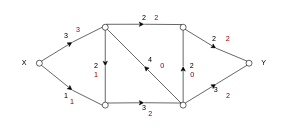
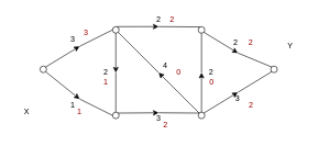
  <mxCell id="0" />
  <mxCell id="1" parent="0" />
  <mxCell id="2" value="" style="ellipse;whiteSpace=wrap;html=1;aspect=fixed;" vertex="1" parent="1"><mxGeometry x="170" y="40" width="10" height="10" as="geometry" /></mxCell>
  <mxCell id="3" value="" style="ellipse;whiteSpace=wrap;html=1;aspect=fixed;" vertex="1" parent="1"><mxGeometry x="170" y="170" width="10" height="10" as="geometry" /></mxCell>
  <mxCell id="4" value="" style="ellipse;whiteSpace=wrap;html=1;aspect=fixed;" vertex="1" parent="1"><mxGeometry x="300" y="40" width="10" height="10" as="geometry" /></mxCell>
  <mxCell id="5" value="" style="ellipse;whiteSpace=wrap;html=1;aspect=fixed;" vertex="1" parent="1"><mxGeometry x="60" y="100" width="10" height="10" as="geometry" /></mxCell>
  <mxCell id="6" value="" style="ellipse;whiteSpace=wrap;html=1;aspect=fixed;" vertex="1" parent="1"><mxGeometry x="410" y="100" width="10" height="10" as="geometry" /></mxCell>
  <mxCell id="7" value="" style="ellipse;whiteSpace=wrap;html=1;aspect=fixed;" vertex="1" parent="1"><mxGeometry x="300" y="170" width="10" height="10" as="geometry" /></mxCell>
  <mxCell id="8" value="" style="endArrow=classic;html=1;exitX=1;exitY=0;exitDx=0;exitDy=0;" edge="1" parent="1" source="5"><mxGeometry width="50" height="50" relative="1" as="geometry"><mxPoint x="70" y="110" as="sourcePoint" /><mxPoint x="120" y="70" as="targetPoint" /></mxGeometry></mxCell>
  <mxCell id="9" value="" style="endArrow=classic;html=1;exitX=1;exitY=1;exitDx=0;exitDy=0;" edge="1" parent="1" source="5"><mxGeometry width="50" height="50" relative="1" as="geometry"><mxPoint x="78.536" y="111.464" as="sourcePoint" /><mxPoint x="120" y="150" as="targetPoint" /></mxGeometry></mxCell>
  <mxCell id="10" value="" style="endArrow=none;html=1;exitX=0;exitY=0.5;exitDx=0;exitDy=0;" edge="1" parent="1" source="3"><mxGeometry width="50" height="50" relative="1" as="geometry"><mxPoint x="230" y="70" as="sourcePoint" /><mxPoint x="120" y="150" as="targetPoint" /></mxGeometry></mxCell>
  <mxCell id="11" value="" style="endArrow=none;html=1;exitX=0;exitY=0.5;exitDx=0;exitDy=0;" edge="1" parent="1" source="2"><mxGeometry width="50" height="50" relative="1" as="geometry"><mxPoint x="180" y="175" as="sourcePoint" /><mxPoint x="120" y="70" as="targetPoint" /></mxGeometry></mxCell>
  <mxCell id="12" value="" style="endArrow=classic;html=1;exitX=1;exitY=0;exitDx=0;exitDy=0;" edge="1" parent="1" source="3"><mxGeometry width="50" height="50" relative="1" as="geometry"><mxPoint x="190" y="171" as="sourcePoint" /><mxPoint x="240" y="171" as="targetPoint" /></mxGeometry></mxCell>
  <mxCell id="13" value="" style="endArrow=none;html=1;entryX=0;entryY=0;entryDx=0;entryDy=0;" edge="1" parent="1" target="7"><mxGeometry width="50" height="50" relative="1" as="geometry"><mxPoint x="240" y="171" as="sourcePoint" /><mxPoint x="330" y="200" as="targetPoint" /></mxGeometry></mxCell>
  <mxCell id="14" value="" style="endArrow=classic;html=1;exitX=0.658;exitY=0.003;exitDx=0;exitDy=0;exitPerimeter=0;" edge="1" parent="1" source="2"><mxGeometry width="50" height="50" relative="1" as="geometry"><mxPoint x="200" y="90" as="sourcePoint" /><mxPoint x="240" y="40" as="targetPoint" /></mxGeometry></mxCell>
  <mxCell id="15" value="" style="endArrow=none;html=1;entryX=0.265;entryY=0.049;entryDx=0;entryDy=0;entryPerimeter=0;" edge="1" parent="1" target="4"><mxGeometry width="50" height="50" relative="1" as="geometry"><mxPoint x="240" y="40" as="sourcePoint" /><mxPoint x="290" y="41" as="targetPoint" /></mxGeometry></mxCell>
  <mxCell id="16" value="" style="endArrow=classic;html=1;exitX=1;exitY=1;exitDx=0;exitDy=0;" edge="1" parent="1" source="4"><mxGeometry width="50" height="50" relative="1" as="geometry"><mxPoint x="350" y="100" as="sourcePoint" /><mxPoint x="360" y="80" as="targetPoint" /></mxGeometry></mxCell>
  <mxCell id="17" value="" style="endArrow=none;html=1;entryX=0;entryY=0;entryDx=0;entryDy=0;" edge="1" parent="1" target="6"><mxGeometry width="50" height="50" relative="1" as="geometry"><mxPoint x="360" y="80" as="sourcePoint" /><mxPoint x="420" y="80" as="targetPoint" /></mxGeometry></mxCell>
  <mxCell id="18" value="" style="endArrow=classic;html=1;exitX=1;exitY=0;exitDx=0;exitDy=0;" edge="1" parent="1" source="7"><mxGeometry width="50" height="50" relative="1" as="geometry"><mxPoint x="330" y="210" as="sourcePoint" /><mxPoint x="360" y="140" as="targetPoint" /></mxGeometry></mxCell>
  <mxCell id="19" value="" style="endArrow=none;html=1;entryX=0;entryY=1;entryDx=0;entryDy=0;" edge="1" parent="1" target="6"><mxGeometry width="50" height="50" relative="1" as="geometry"><mxPoint x="360" y="140" as="sourcePoint" /><mxPoint x="400" y="130" as="targetPoint" /></mxGeometry></mxCell>
  <mxCell id="20" value="" style="endArrow=classic;html=1;exitX=0.5;exitY=1;exitDx=0;exitDy=0;" edge="1" parent="1" source="2"><mxGeometry width="50" height="50" relative="1" as="geometry"><mxPoint x="160" y="130" as="sourcePoint" /><mxPoint x="175" y="110" as="targetPoint" /></mxGeometry></mxCell>
  <mxCell id="21" value="" style="endArrow=none;html=1;exitX=0.5;exitY=0;exitDx=0;exitDy=0;" edge="1" parent="1" source="3"><mxGeometry width="50" height="50" relative="1" as="geometry"><mxPoint x="160" y="160" as="sourcePoint" /><mxPoint x="175" y="110" as="targetPoint" /></mxGeometry></mxCell>
  <mxCell id="22" value="" style="endArrow=classic;html=1;exitX=0.5;exitY=0;exitDx=0;exitDy=0;" edge="1" parent="1" source="7"><mxGeometry width="50" height="50" relative="1" as="geometry"><mxPoint x="310" y="160" as="sourcePoint" /><mxPoint x="305" y="110" as="targetPoint" /></mxGeometry></mxCell>
  <mxCell id="23" value="" style="endArrow=none;html=1;entryX=0.5;entryY=1;entryDx=0;entryDy=0;" edge="1" parent="1" target="4"><mxGeometry width="50" height="50" relative="1" as="geometry"><mxPoint x="305" y="110" as="sourcePoint" /><mxPoint x="330" y="110" as="targetPoint" /></mxGeometry></mxCell>
  <mxCell id="24" value="" style="endArrow=classic;html=1;exitX=0;exitY=0;exitDx=0;exitDy=0;" edge="1" parent="1" source="7"><mxGeometry width="50" height="50" relative="1" as="geometry"><mxPoint x="250" y="140" as="sourcePoint" /><mxPoint x="240" y="110" as="targetPoint" /></mxGeometry></mxCell>
  <mxCell id="25" value="" style="endArrow=none;html=1;entryX=1;entryY=1;entryDx=0;entryDy=0;" edge="1" parent="1" target="2"><mxGeometry width="50" height="50" relative="1" as="geometry"><mxPoint x="240" y="110" as="sourcePoint" /><mxPoint x="300" y="90" as="targetPoint" /></mxGeometry></mxCell>
  <mxCell id="26" value="3" style="text;html=1;strokeColor=none;fillColor=none;align=center;verticalAlign=middle;whiteSpace=wrap;rounded=0;" vertex="1" parent="1"><mxGeometry x="90" y="50" width="40" height="20" as="geometry" /></mxCell>
  <mxCell id="27" value="1" style="text;html=1;strokeColor=none;fillColor=none;align=center;verticalAlign=middle;whiteSpace=wrap;rounded=0;" vertex="1" parent="1"><mxGeometry x="90" y="150" width="40" height="20" as="geometry" /></mxCell>
  <mxCell id="28" value="4" style="text;html=1;strokeColor=none;fillColor=none;align=center;verticalAlign=middle;whiteSpace=wrap;rounded=0;" vertex="1" parent="1"><mxGeometry x="230" y="90" width="40" height="20" as="geometry" /></mxCell>
  <mxCell id="29" value="2" style="text;html=1;strokeColor=none;fillColor=none;align=center;verticalAlign=middle;whiteSpace=wrap;rounded=0;" vertex="1" parent="1"><mxGeometry x="220" y="20" width="40" height="20" as="geometry" /></mxCell>
  <mxCell id="30" value="3" style="text;html=1;strokeColor=none;fillColor=none;align=center;verticalAlign=middle;whiteSpace=wrap;rounded=0;" vertex="1" parent="1"><mxGeometry x="220" y="170" width="40" height="20" as="geometry" /></mxCell>
  <mxCell id="31" value="2" style="text;html=1;strokeColor=none;fillColor=none;align=center;verticalAlign=middle;whiteSpace=wrap;rounded=0;" vertex="1" parent="1"><mxGeometry x="342.5" y="60" width="27.5" height="10" as="geometry" /></mxCell>
  <mxCell id="32" value="3" style="text;html=1;strokeColor=none;fillColor=none;align=center;verticalAlign=middle;whiteSpace=wrap;rounded=0;" vertex="1" parent="1"><mxGeometry x="340" y="140" width="40" height="20" as="geometry" /></mxCell>
- <mxCell id="33" value="Y" style="text;html=1;strokeColor=none;fillColor=none;align=center;verticalAlign=middle;whiteSpace=wrap;rounded=0;" vertex="1" parent="1"><mxGeometry x="420" y="95" width="40" height="20" as="geometry" /></mxCell>
- <mxCell id="34" value="X" style="text;html=1;strokeColor=none;fillColor=none;align=center;verticalAlign=middle;whiteSpace=wrap;rounded=0;" vertex="1" parent="1"><mxGeometry x="20" y="95" width="40" height="20" as="geometry" /></mxCell>
+ <mxCell id="33" value="Y" style="text;html=1;strokeColor=none;fillColor=none;align=center;verticalAlign=middle;whiteSpace=wrap;rounded=0;" vertex="1" parent="1"><mxGeometry x="420" y="60" width="40" height="20" as="geometry" /></mxCell>
+ <mxCell id="34" value="X" style="text;html=1;strokeColor=none;fillColor=none;align=center;verticalAlign=middle;whiteSpace=wrap;rounded=0;" vertex="1" parent="1"><mxGeometry x="20" y="160" width="40" height="20" as="geometry" /></mxCell>
  <mxCell id="35" value="2" style="text;html=1;strokeColor=none;fillColor=none;align=center;verticalAlign=middle;whiteSpace=wrap;rounded=0;" vertex="1" parent="1"><mxGeometry x="300" y="100" width="40" height="20" as="geometry" /></mxCell>
  <mxCell id="36" value="2" style="text;html=1;strokeColor=none;fillColor=none;align=center;verticalAlign=middle;whiteSpace=wrap;rounded=0;" vertex="1" parent="1"><mxGeometry x="140" y="100" width="40" height="20" as="geometry" /></mxCell>
  <mxCell id="37" value="&lt;font color=&quot;#990000&quot;&gt;3&lt;/font&gt;" style="text;html=1;strokeColor=none;fillColor=none;align=center;verticalAlign=middle;whiteSpace=wrap;rounded=0;" vertex="1" parent="1"><mxGeometry x="110" y="40" width="40" height="20" as="geometry" /></mxCell>
  <mxCell id="38" value="&lt;font color=&quot;#990000&quot;&gt;1&lt;/font&gt;" style="text;html=1;strokeColor=none;fillColor=none;align=center;verticalAlign=middle;whiteSpace=wrap;rounded=0;" vertex="1" parent="1"><mxGeometry x="100" y="160" width="40" height="20" as="geometry" /></mxCell>
  <mxCell id="39" value="&lt;font color=&quot;#990000&quot;&gt;1&lt;/font&gt;" style="text;html=1;strokeColor=none;fillColor=none;align=center;verticalAlign=middle;whiteSpace=wrap;rounded=0;" vertex="1" parent="1"><mxGeometry x="140" y="115" width="40" height="20" as="geometry" /></mxCell>
  <mxCell id="40" value="&lt;font color=&quot;#990000&quot;&gt;2&lt;/font&gt;" style="text;html=1;align=center;verticalAlign=middle;resizable=0;points=[];autosize=1;" vertex="1" parent="1"><mxGeometry x="250" y="20" width="20" height="20" as="geometry" /></mxCell>
  <mxCell id="41" value="&lt;font color=&quot;#990000&quot;&gt;0&lt;/font&gt;" style="text;html=1;align=center;verticalAlign=middle;resizable=0;points=[];autosize=1;" vertex="1" parent="1"><mxGeometry x="260" y="100" width="20" height="20" as="geometry" /></mxCell>
  <mxCell id="42" value="&lt;font color=&quot;#990000&quot;&gt;2&lt;/font&gt;" style="text;html=1;align=center;verticalAlign=middle;resizable=0;points=[];autosize=1;" vertex="1" parent="1"><mxGeometry x="240" y="180" width="20" height="20" as="geometry" /></mxCell>
  <mxCell id="43" value="&lt;font color=&quot;#990000&quot;&gt;0&lt;/font&gt;" style="text;html=1;strokeColor=none;fillColor=none;align=center;verticalAlign=middle;whiteSpace=wrap;rounded=0;" vertex="1" parent="1"><mxGeometry x="307.5" y="115" width="25" height="20" as="geometry" /></mxCell>
  <mxCell id="44" value="&lt;font color=&quot;#990000&quot;&gt;2&lt;/font&gt;" style="text;html=1;align=center;verticalAlign=middle;resizable=0;points=[];autosize=1;" vertex="1" parent="1"><mxGeometry x="370" y="150" width="20" height="20" as="geometry" /></mxCell>
  <mxCell id="45" value="&lt;font color=&quot;#990000&quot;&gt;2&lt;/font&gt;" style="text;html=1;strokeColor=none;fillColor=none;align=center;verticalAlign=middle;whiteSpace=wrap;rounded=0;" vertex="1" parent="1"><mxGeometry x="360" y="55" width="40" height="20" as="geometry" /></mxCell>
